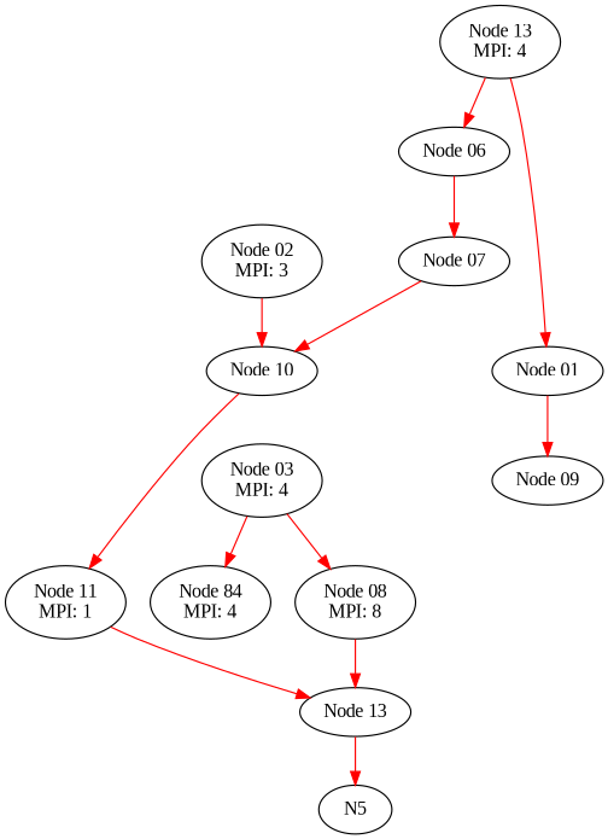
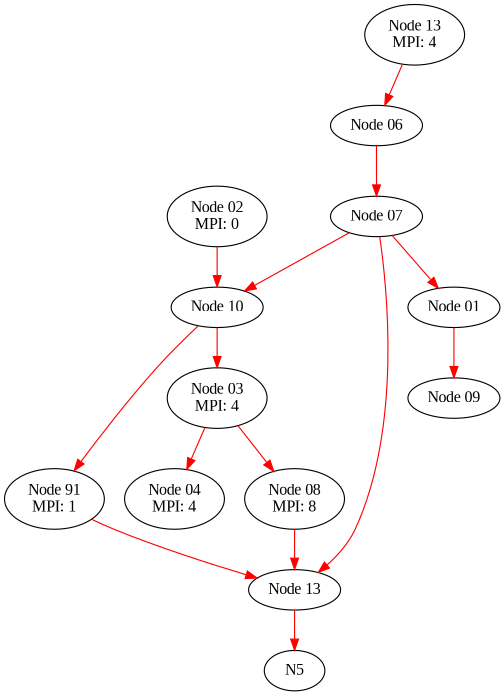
  digraph {
    fontname="Liberation Serif"
    node [fontname="Liberation Serif" shape=ellipse]
    edge [color=red fontname="Liberation Serif"]
-   n1 [label="Node 02\nMPI: 3"]
+   n1 [label="Node 02\nMPI: 0"]
    n2 [label="Node 10"]
    n3 [label="Node 03\nMPI: 4"]
-   n4 [label="Node 11\nMPI: 1"]
-   n5 [label="Node 84\nMPI: 4"]
+   n4 [label="Node 91\nMPI: 1"]
+   n5 [label="Node 04\nMPI: 4"]
    n6 [label="Node 08\nMPI: 8"]
    n7 [label="Node 13"]
    n8 [label="Node 13\nMPI: 4"]
    n9 [label="Node 01"]
    n10 [label="Node 06"]
    n11 [label="Node 09"]
    n12 [label="Node 07"]
    n13 [label=N5 shape=""]
    n1 -> n2
+   n2 -> n3
    n2 -> n4
    n3 -> n5
    n3 -> n6
    n4 -> n7
    n6 -> n7
    n7 -> n13
-   n8 -> n9
+   n12 -> n9
    n8 -> n10
    n9 -> n11
    n10 -> n12
    n12 -> n2
+   n12 -> n7
  }
